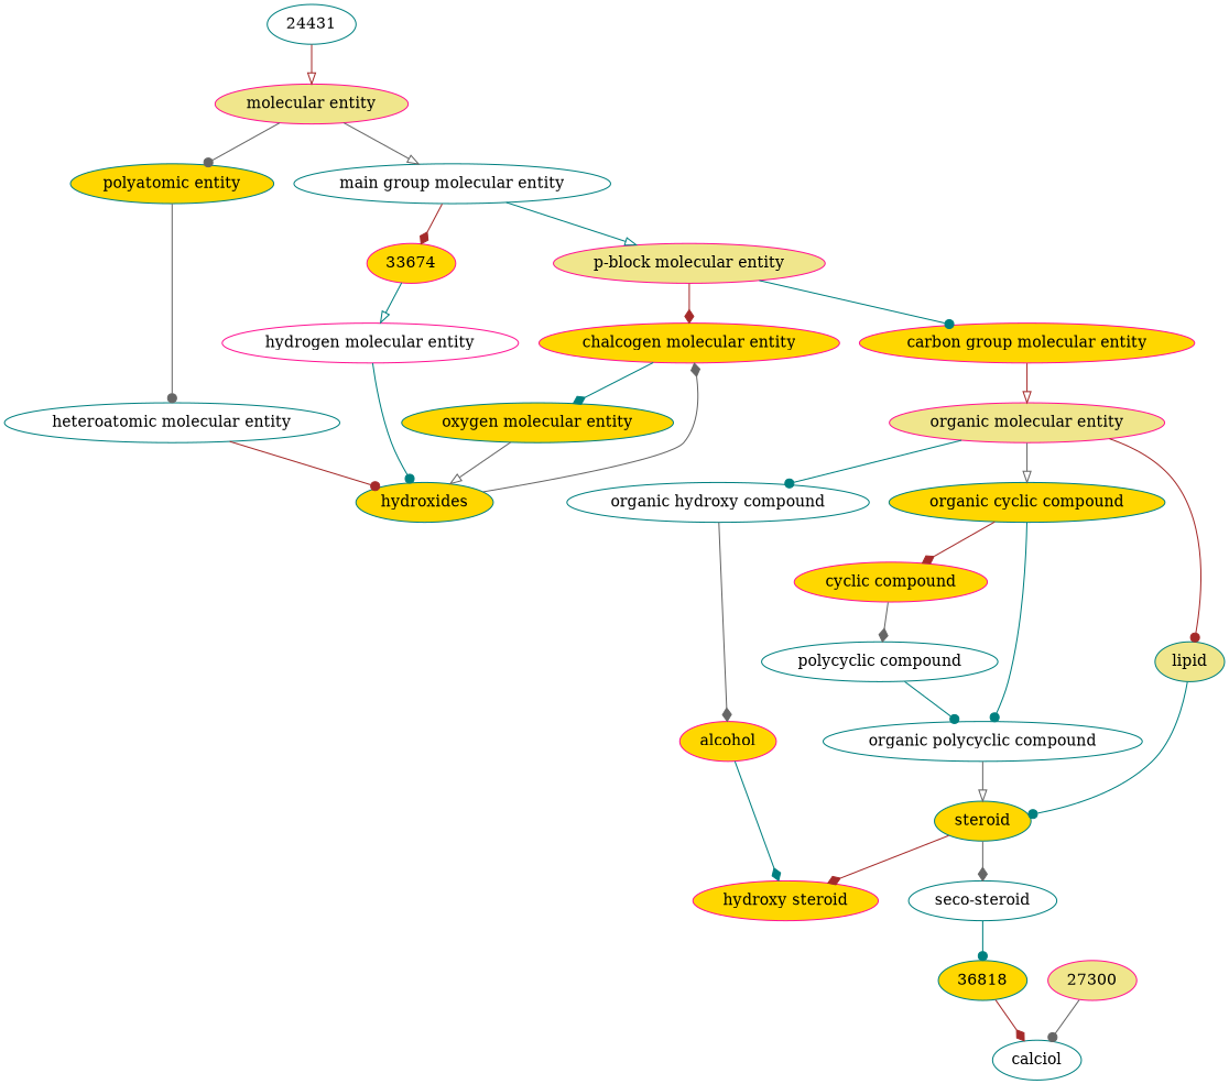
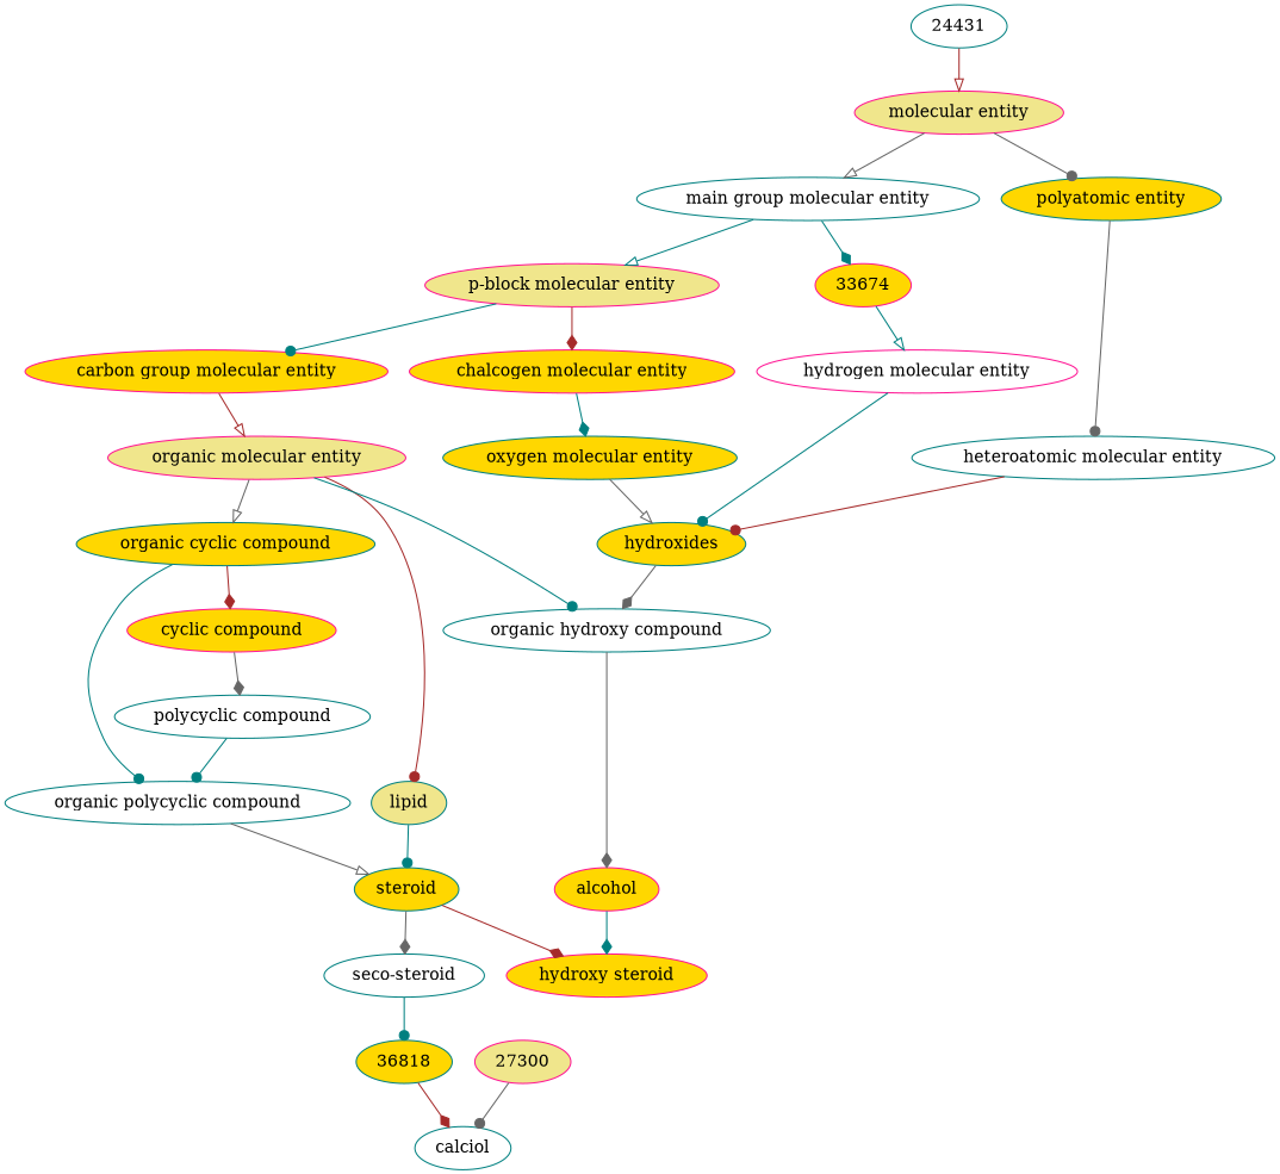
  digraph {
    node [color=teal fillcolor=gold style=filled]
    edge [arrowhead=dot color=teal]
    n1 [fillcolor=white label=calciol]
    n2 [label=36818]
    n3 [color=deeppink fillcolor=khaki label=27300]
    n4 [fillcolor=white label="seco-steroid"]
    n5 [color=deeppink label="hydroxy steroid"]
    n6 [label=steroid]
    n7 [color=deeppink label=alcohol]
    n8 [fillcolor=white label="organic polycyclic compound"]
    n9 [fillcolor=khaki label=lipid]
    n10 [fillcolor=white label="organic hydroxy compound"]
    n11 [label="organic cyclic compound"]
    n12 [color=deeppink label="cyclic compound"]
    n13 [fillcolor=white label="polycyclic compound"]
    n14 [color=deeppink fillcolor=khaki label="organic molecular entity"]
    n15 [label=hydroxides]
    n16 [color=deeppink label="carbon group molecular entity"]
    n17 [label="oxygen molecular entity"]
    n18 [color=deeppink fillcolor=white label="hydrogen molecular entity"]
    n19 [fillcolor=white label="heteroatomic molecular entity"]
    n20 [label="polyatomic entity"]
    n21 [color=deeppink fillcolor=khaki label="p-block molecular entity"]
    n22 [color=deeppink label="chalcogen molecular entity"]
    n23 [color=deeppink label=33674]
    n24 [color=deeppink fillcolor=khaki label="molecular entity"]
    n25 [fillcolor=white label="main group molecular entity"]
    n26 [fillcolor=white label=24431]
    n2 -> n1 [arrowhead=diamond color=brown]
    n3 -> n1 [color=gray40]
    n4 -> n2
    n6 -> n4 [arrowhead=diamond color=gray40]
    n6 -> n5 [arrowhead=diamond color=brown]
    n7 -> n5 [arrowhead=diamond]
    n8 -> n6 [arrowhead=onormal color=gray40]
    n9 -> n6
    n10 -> n7 [arrowhead=diamond color=gray40]
    n11 -> n8
    n11 -> n12 [arrowhead=diamond color=brown]
    n12 -> n13 [arrowhead=diamond color=gray40]
    n13 -> n8
    n14 -> n9 [color=brown]
    n14 -> n10
    n14 -> n11 [arrowhead=onormal color=gray40]
-   n15 -> n22 [arrowhead=diamond color=gray40]
+   n15 -> n10 [arrowhead=diamond color=gray40]
    n16 -> n14 [arrowhead=onormal color=brown]
    n17 -> n15 [arrowhead=onormal color=gray40]
    n18 -> n15
    n19 -> n15 [color=brown]
    n20 -> n19 [color=gray40]
    n21 -> n16
    n21 -> n22 [arrowhead=diamond color=brown]
    n22 -> n17 [arrowhead=diamond]
    n23 -> n18 [arrowhead=onormal]
    n24 -> n20 [color=gray40]
    n24 -> n25 [arrowhead=onormal color=gray40]
    n25 -> n21 [arrowhead=onormal]
-   n25 -> n23 [arrowhead=diamond color=brown]
+   n25 -> n23 [arrowhead=diamond]
    n26 -> n24 [arrowhead=onormal color=brown]
  }
